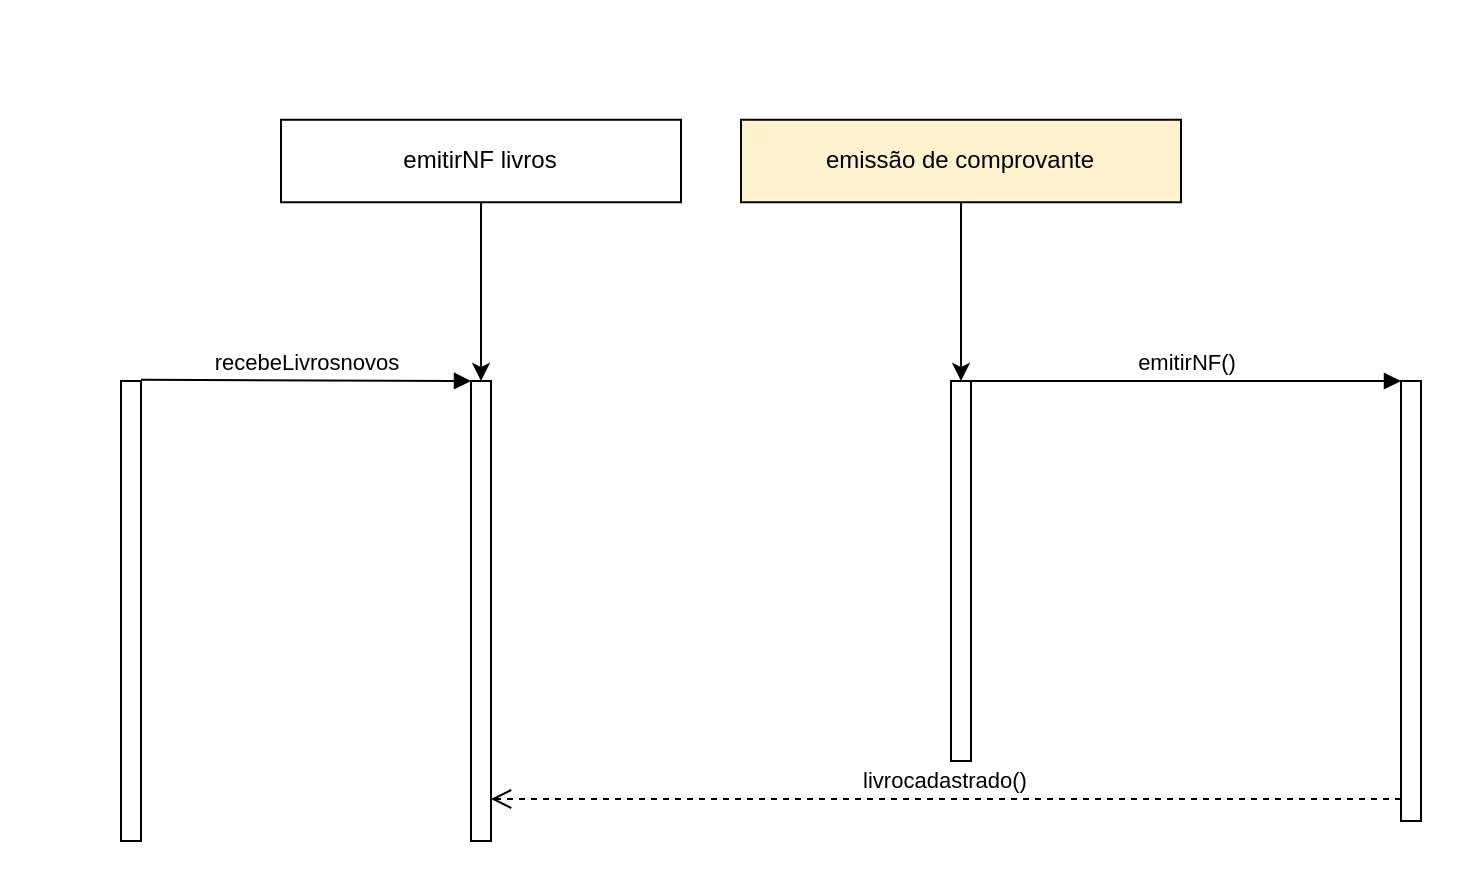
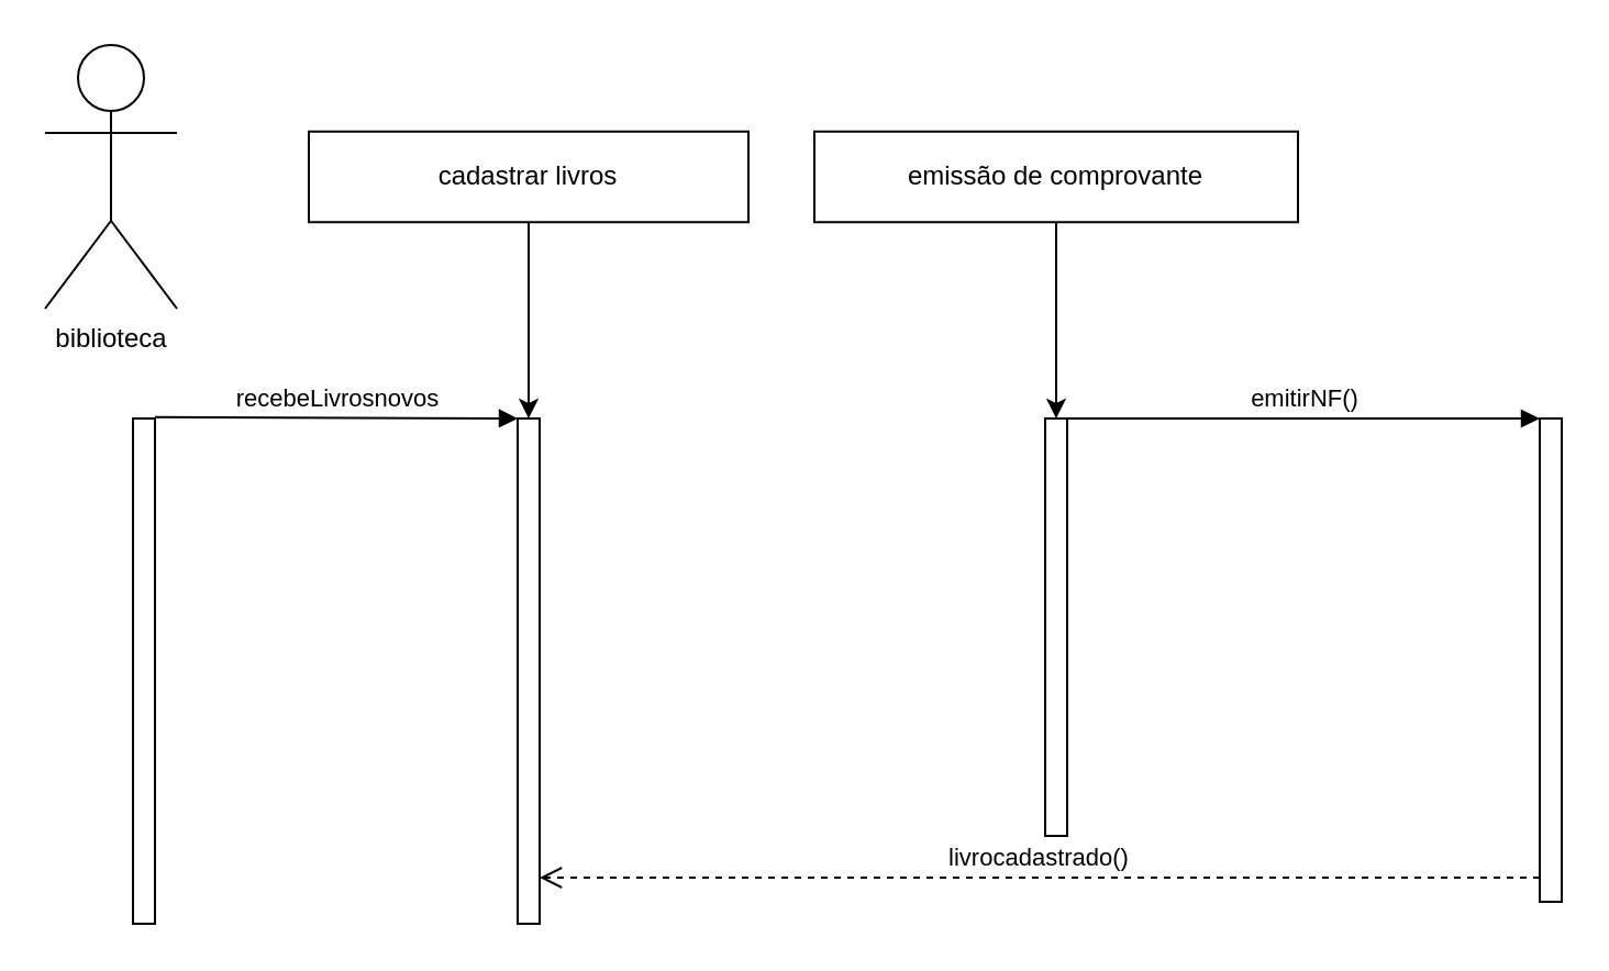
  <mxCell id="0" />
  <mxCell id="1" parent="0" />
+ <mxCell id="2" value="biblioteca" style="shape=umlActor;verticalLabelPosition=bottom;verticalAlign=top;html=1;outlineConnect=0;" parent="1" vertex="1"><mxGeometry x="20" y="20" width="60" height="120" as="geometry" /></mxCell>
  <mxCell id="3" style="edgeStyle=orthogonalEdgeStyle;rounded=0;orthogonalLoop=1;jettySize=auto;html=1;entryX=0.5;entryY=0;entryDx=0;entryDy=0;entryPerimeter=0;" edge="1" parent="1" source="4" target="10"><mxGeometry relative="1" as="geometry" /></mxCell>
- <mxCell id="4" value="emitirNF livros" style="rounded=0;whiteSpace=wrap;html=1;" parent="1" vertex="1"><mxGeometry x="140" y="59.38" width="200" height="41.25" as="geometry" /></mxCell>
+ <mxCell id="4" value="cadastrar livros" style="rounded=0;whiteSpace=wrap;html=1;" parent="1" vertex="1"><mxGeometry x="140" y="59.38" width="200" height="41.25" as="geometry" /></mxCell>
  <mxCell id="5" style="edgeStyle=orthogonalEdgeStyle;rounded=0;orthogonalLoop=1;jettySize=auto;html=1;" edge="1" parent="1" source="6" target="13"><mxGeometry relative="1" as="geometry" /></mxCell>
- <mxCell id="6" value="emissão de comprovante" style="rounded=0;whiteSpace=wrap;html=1;fillColor=#fff2cc;" parent="1" vertex="1"><mxGeometry x="370" y="59.38" width="220" height="41.25" as="geometry" /></mxCell>
+ <mxCell id="6" value="emissão de comprovante" style="rounded=0;whiteSpace=wrap;html=1;" parent="1" vertex="1"><mxGeometry x="370" y="59.38" width="220" height="41.25" as="geometry" /></mxCell>
  <mxCell id="7" value="" style="html=1;points=[];perimeter=orthogonalPerimeter;" parent="1" vertex="1"><mxGeometry x="700" y="190" width="10" height="220" as="geometry" /></mxCell>
  <mxCell id="8" value="emitirNF()" style="html=1;verticalAlign=bottom;endArrow=block;entryX=0;entryY=0;" parent="1" target="7" edge="1" source="13"><mxGeometry relative="1" as="geometry"><mxPoint x="470" y="190" as="sourcePoint" /></mxGeometry></mxCell>
  <mxCell id="9" value="livrocadastrado()" style="html=1;verticalAlign=bottom;endArrow=open;dashed=1;endSize=8;exitX=0;exitY=0.95;" parent="1" source="7" edge="1" target="10"><mxGeometry relative="1" as="geometry"><mxPoint x="390" y="340" as="targetPoint" /></mxGeometry></mxCell>
  <mxCell id="10" value="" style="html=1;points=[];perimeter=orthogonalPerimeter;" vertex="1" parent="1"><mxGeometry x="235" y="190" width="10" height="230" as="geometry" /></mxCell>
  <mxCell id="11" value="" style="html=1;points=[];perimeter=orthogonalPerimeter;" vertex="1" parent="1"><mxGeometry x="60" y="190" width="10" height="230" as="geometry" /></mxCell>
  <mxCell id="12" value="recebeLivrosnovos" style="html=1;verticalAlign=bottom;endArrow=block;" edge="1" parent="1" target="10"><mxGeometry width="80" relative="1" as="geometry"><mxPoint x="70" y="189.43" as="sourcePoint" /><mxPoint x="236" y="194" as="targetPoint" /><mxPoint as="offset" /></mxGeometry></mxCell>
  <mxCell id="13" value="" style="html=1;points=[];perimeter=orthogonalPerimeter;" vertex="1" parent="1"><mxGeometry x="475" y="190" width="10" height="190" as="geometry" /></mxCell>
